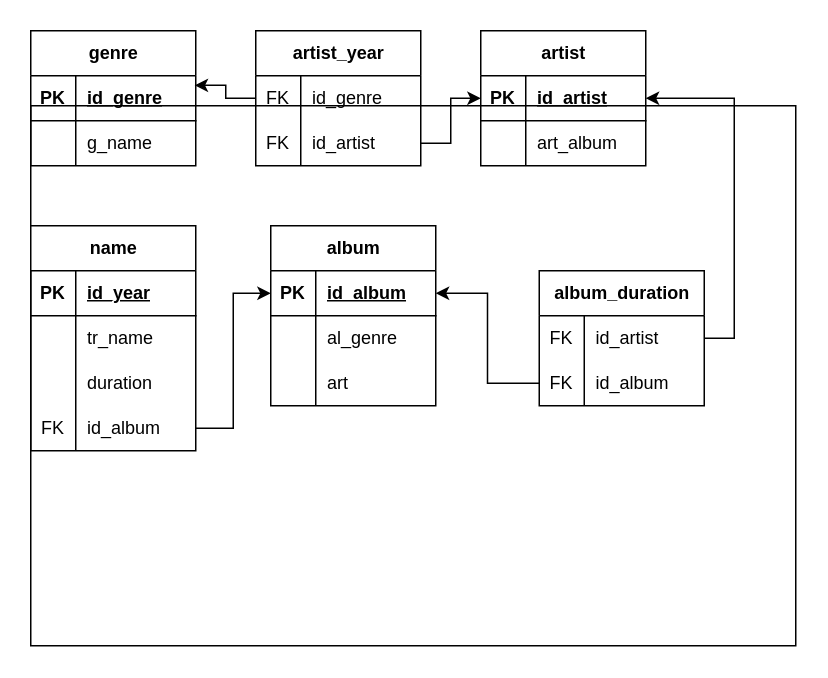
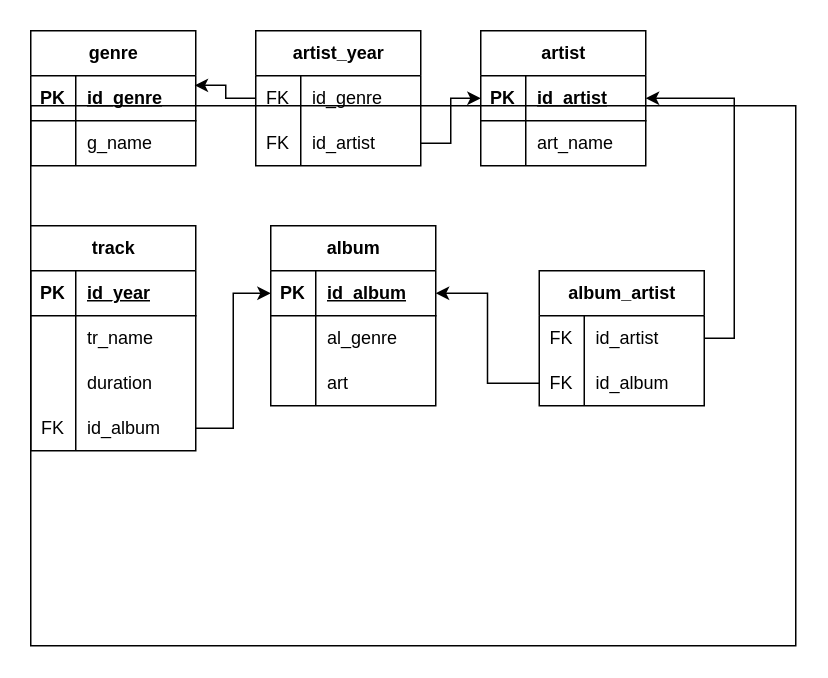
  <mxCell id="0" />
  <mxCell id="1" parent="0" />
  <mxCell id="2" value="" style="rounded=0;whiteSpace=wrap;html=1;" parent="1" vertex="1"><mxGeometry x="20" y="70" width="510" height="360" as="geometry" /></mxCell>
  <mxCell id="3" value="genre" style="shape=table;startSize=30;container=1;collapsible=1;childLayout=tableLayout;fixedRows=1;rowLines=0;fontStyle=1;align=center;resizeLast=1;html=1;" parent="1" vertex="1"><mxGeometry x="20" y="20" width="110" height="90" as="geometry" /></mxCell>
  <mxCell id="4" value="" style="shape=tableRow;horizontal=0;startSize=0;swimlaneHead=0;swimlaneBody=0;fillColor=none;collapsible=0;dropTarget=0;points=[[0,0.5],[1,0.5]];portConstraint=eastwest;top=0;left=0;right=0;bottom=1;" parent="3" vertex="1"><mxGeometry y="30" width="110" height="30" as="geometry" /></mxCell>
  <mxCell id="5" value="PK" style="shape=partialRectangle;connectable=0;fillColor=none;top=0;left=0;bottom=0;right=0;fontStyle=1;overflow=hidden;whiteSpace=wrap;html=1;" parent="4" vertex="1"><mxGeometry width="30" height="30" as="geometry"><mxRectangle width="30" height="30" as="alternateBounds" /></mxGeometry></mxCell>
  <mxCell id="6" value="id_genre" style="shape=partialRectangle;connectable=0;fillColor=none;top=0;left=0;bottom=0;right=0;align=left;spacingLeft=6;fontStyle=5;overflow=hidden;whiteSpace=wrap;html=1;" parent="4" vertex="1"><mxGeometry x="30" width="80" height="30" as="geometry"><mxRectangle width="80" height="30" as="alternateBounds" /></mxGeometry></mxCell>
  <mxCell id="7" value="" style="shape=tableRow;horizontal=0;startSize=0;swimlaneHead=0;swimlaneBody=0;fillColor=none;collapsible=0;dropTarget=0;points=[[0,0.5],[1,0.5]];portConstraint=eastwest;top=0;left=0;right=0;bottom=0;" parent="3" vertex="1"><mxGeometry y="60" width="110" height="30" as="geometry" /></mxCell>
  <mxCell id="8" value="" style="shape=partialRectangle;connectable=0;fillColor=none;top=0;left=0;bottom=0;right=0;editable=1;overflow=hidden;whiteSpace=wrap;html=1;" parent="7" vertex="1"><mxGeometry width="30" height="30" as="geometry"><mxRectangle width="30" height="30" as="alternateBounds" /></mxGeometry></mxCell>
  <mxCell id="9" value="g_name" style="shape=partialRectangle;connectable=0;fillColor=none;top=0;left=0;bottom=0;right=0;align=left;spacingLeft=6;overflow=hidden;whiteSpace=wrap;html=1;" parent="7" vertex="1"><mxGeometry x="30" width="80" height="30" as="geometry"><mxRectangle width="80" height="30" as="alternateBounds" /></mxGeometry></mxCell>
  <mxCell id="10" value="artist" style="shape=table;startSize=30;container=1;collapsible=1;childLayout=tableLayout;fixedRows=1;rowLines=0;fontStyle=1;align=center;resizeLast=1;html=1;" parent="1" vertex="1"><mxGeometry x="320" y="20" width="110" height="90" as="geometry" /></mxCell>
  <mxCell id="11" value="" style="shape=tableRow;horizontal=0;startSize=0;swimlaneHead=0;swimlaneBody=0;fillColor=none;collapsible=0;dropTarget=0;points=[[0,0.5],[1,0.5]];portConstraint=eastwest;top=0;left=0;right=0;bottom=1;" parent="10" vertex="1"><mxGeometry y="30" width="110" height="30" as="geometry" /></mxCell>
  <mxCell id="12" value="PK" style="shape=partialRectangle;connectable=0;fillColor=none;top=0;left=0;bottom=0;right=0;fontStyle=1;overflow=hidden;whiteSpace=wrap;html=1;" parent="11" vertex="1"><mxGeometry width="30" height="30" as="geometry"><mxRectangle width="30" height="30" as="alternateBounds" /></mxGeometry></mxCell>
  <mxCell id="13" value="id_artist" style="shape=partialRectangle;connectable=0;fillColor=none;top=0;left=0;bottom=0;right=0;align=left;spacingLeft=6;fontStyle=5;overflow=hidden;whiteSpace=wrap;html=1;" parent="11" vertex="1"><mxGeometry x="30" width="80" height="30" as="geometry"><mxRectangle width="80" height="30" as="alternateBounds" /></mxGeometry></mxCell>
  <mxCell id="14" value="" style="shape=tableRow;horizontal=0;startSize=0;swimlaneHead=0;swimlaneBody=0;fillColor=none;collapsible=0;dropTarget=0;points=[[0,0.5],[1,0.5]];portConstraint=eastwest;top=0;left=0;right=0;bottom=0;" parent="10" vertex="1"><mxGeometry y="60" width="110" height="30" as="geometry" /></mxCell>
  <mxCell id="15" value="" style="shape=partialRectangle;connectable=0;fillColor=none;top=0;left=0;bottom=0;right=0;editable=1;overflow=hidden;whiteSpace=wrap;html=1;" parent="14" vertex="1"><mxGeometry width="30" height="30" as="geometry"><mxRectangle width="30" height="30" as="alternateBounds" /></mxGeometry></mxCell>
- <mxCell id="16" value="art_album" style="shape=partialRectangle;connectable=0;fillColor=none;top=0;left=0;bottom=0;right=0;align=left;spacingLeft=6;overflow=hidden;whiteSpace=wrap;html=1;" parent="14" vertex="1"><mxGeometry x="30" width="80" height="30" as="geometry"><mxRectangle width="80" height="30" as="alternateBounds" /></mxGeometry></mxCell>
+ <mxCell id="16" value="art_name" style="shape=partialRectangle;connectable=0;fillColor=none;top=0;left=0;bottom=0;right=0;align=left;spacingLeft=6;overflow=hidden;whiteSpace=wrap;html=1;" parent="14" vertex="1"><mxGeometry x="30" width="80" height="30" as="geometry"><mxRectangle width="80" height="30" as="alternateBounds" /></mxGeometry></mxCell>
  <mxCell id="17" value="artist_year" style="shape=table;startSize=30;container=1;collapsible=1;childLayout=tableLayout;fixedRows=1;rowLines=0;fontStyle=1;align=center;resizeLast=1;html=1;" parent="1" vertex="1"><mxGeometry x="170" y="20" width="110" height="90" as="geometry"><mxRectangle x="170" y="20" width="100" height="30" as="alternateBounds" /></mxGeometry></mxCell>
  <mxCell id="18" value="" style="shape=tableRow;horizontal=0;startSize=0;swimlaneHead=0;swimlaneBody=0;fillColor=none;collapsible=0;dropTarget=0;points=[[0,0.5],[1,0.5]];portConstraint=eastwest;top=0;left=0;right=0;bottom=0;" parent="17" vertex="1"><mxGeometry y="30" width="110" height="30" as="geometry" /></mxCell>
  <mxCell id="19" value="FK" style="shape=partialRectangle;connectable=0;fillColor=none;top=0;left=0;bottom=0;right=0;editable=1;overflow=hidden;whiteSpace=wrap;html=1;" parent="18" vertex="1"><mxGeometry width="30" height="30" as="geometry"><mxRectangle width="30" height="30" as="alternateBounds" /></mxGeometry></mxCell>
  <mxCell id="20" value="id_genre" style="shape=partialRectangle;connectable=0;fillColor=none;top=0;left=0;bottom=0;right=0;align=left;spacingLeft=6;overflow=hidden;whiteSpace=wrap;html=1;" parent="18" vertex="1"><mxGeometry x="30" width="80" height="30" as="geometry"><mxRectangle width="80" height="30" as="alternateBounds" /></mxGeometry></mxCell>
  <mxCell id="21" style="shape=tableRow;horizontal=0;startSize=0;swimlaneHead=0;swimlaneBody=0;fillColor=none;collapsible=0;dropTarget=0;points=[[0,0.5],[1,0.5]];portConstraint=eastwest;top=0;left=0;right=0;bottom=0;" parent="17" vertex="1"><mxGeometry y="60" width="110" height="30" as="geometry" /></mxCell>
  <mxCell id="22" value="FK" style="shape=partialRectangle;connectable=0;fillColor=none;top=0;left=0;bottom=0;right=0;editable=1;overflow=hidden;whiteSpace=wrap;html=1;" parent="21" vertex="1"><mxGeometry width="30" height="30" as="geometry"><mxRectangle width="30" height="30" as="alternateBounds" /></mxGeometry></mxCell>
  <mxCell id="23" value="id_artist" style="shape=partialRectangle;connectable=0;fillColor=none;top=0;left=0;bottom=0;right=0;align=left;spacingLeft=6;overflow=hidden;whiteSpace=wrap;html=1;" parent="21" vertex="1"><mxGeometry x="30" width="80" height="30" as="geometry"><mxRectangle width="80" height="30" as="alternateBounds" /></mxGeometry></mxCell>
  <mxCell id="24" style="edgeStyle=orthogonalEdgeStyle;rounded=0;orthogonalLoop=1;jettySize=auto;html=1;exitX=1;exitY=0.5;exitDx=0;exitDy=0;" parent="1" source="21" target="11" edge="1"><mxGeometry relative="1" as="geometry" /></mxCell>
  <mxCell id="25" style="edgeStyle=orthogonalEdgeStyle;rounded=0;orthogonalLoop=1;jettySize=auto;html=1;exitX=0;exitY=0.5;exitDx=0;exitDy=0;entryX=0.993;entryY=0.213;entryDx=0;entryDy=0;entryPerimeter=0;" parent="1" source="18" target="4" edge="1"><mxGeometry relative="1" as="geometry" /></mxCell>
- <mxCell id="26" value="album_duration" style="shape=table;startSize=30;container=1;collapsible=1;childLayout=tableLayout;fixedRows=1;rowLines=0;fontStyle=1;align=center;resizeLast=1;html=1;" parent="1" vertex="1"><mxGeometry x="359" y="180" width="110" height="90" as="geometry"><mxRectangle x="170" y="20" width="100" height="30" as="alternateBounds" /></mxGeometry></mxCell>
+ <mxCell id="26" value="album_artist" style="shape=table;startSize=30;container=1;collapsible=1;childLayout=tableLayout;fixedRows=1;rowLines=0;fontStyle=1;align=center;resizeLast=1;html=1;" parent="1" vertex="1"><mxGeometry x="359" y="180" width="110" height="90" as="geometry"><mxRectangle x="170" y="20" width="100" height="30" as="alternateBounds" /></mxGeometry></mxCell>
  <mxCell id="27" value="" style="shape=tableRow;horizontal=0;startSize=0;swimlaneHead=0;swimlaneBody=0;fillColor=none;collapsible=0;dropTarget=0;points=[[0,0.5],[1,0.5]];portConstraint=eastwest;top=0;left=0;right=0;bottom=0;" parent="26" vertex="1"><mxGeometry y="30" width="110" height="30" as="geometry" /></mxCell>
  <mxCell id="28" value="FK" style="shape=partialRectangle;connectable=0;fillColor=none;top=0;left=0;bottom=0;right=0;editable=1;overflow=hidden;whiteSpace=wrap;html=1;" parent="27" vertex="1"><mxGeometry width="30" height="30" as="geometry"><mxRectangle width="30" height="30" as="alternateBounds" /></mxGeometry></mxCell>
  <mxCell id="29" value="id_artist" style="shape=partialRectangle;connectable=0;fillColor=none;top=0;left=0;bottom=0;right=0;align=left;spacingLeft=6;overflow=hidden;whiteSpace=wrap;html=1;" parent="27" vertex="1"><mxGeometry x="30" width="80" height="30" as="geometry"><mxRectangle width="80" height="30" as="alternateBounds" /></mxGeometry></mxCell>
  <mxCell id="30" style="shape=tableRow;horizontal=0;startSize=0;swimlaneHead=0;swimlaneBody=0;fillColor=none;collapsible=0;dropTarget=0;points=[[0,0.5],[1,0.5]];portConstraint=eastwest;top=0;left=0;right=0;bottom=0;" parent="26" vertex="1"><mxGeometry y="60" width="110" height="30" as="geometry" /></mxCell>
  <mxCell id="31" value="FK" style="shape=partialRectangle;connectable=0;fillColor=none;top=0;left=0;bottom=0;right=0;editable=1;overflow=hidden;whiteSpace=wrap;html=1;" parent="30" vertex="1"><mxGeometry width="30" height="30" as="geometry"><mxRectangle width="30" height="30" as="alternateBounds" /></mxGeometry></mxCell>
  <mxCell id="32" value="id_album" style="shape=partialRectangle;connectable=0;fillColor=none;top=0;left=0;bottom=0;right=0;align=left;spacingLeft=6;overflow=hidden;whiteSpace=wrap;html=1;" parent="30" vertex="1"><mxGeometry x="30" width="80" height="30" as="geometry"><mxRectangle width="80" height="30" as="alternateBounds" /></mxGeometry></mxCell>
  <mxCell id="33" value="album" style="shape=table;startSize=30;container=1;collapsible=1;childLayout=tableLayout;fixedRows=1;rowLines=0;fontStyle=1;align=center;resizeLast=1;html=1;" parent="1" vertex="1"><mxGeometry x="180" y="150" width="110" height="120" as="geometry" /></mxCell>
  <mxCell id="34" value="" style="shape=tableRow;horizontal=0;startSize=0;swimlaneHead=0;swimlaneBody=0;fillColor=none;collapsible=0;dropTarget=0;points=[[0,0.5],[1,0.5]];portConstraint=eastwest;top=0;left=0;right=0;bottom=1;" parent="33" vertex="1"><mxGeometry y="30" width="110" height="30" as="geometry" /></mxCell>
  <mxCell id="35" value="PK" style="shape=partialRectangle;connectable=0;fillColor=none;top=0;left=0;bottom=0;right=0;fontStyle=1;overflow=hidden;whiteSpace=wrap;html=1;" parent="34" vertex="1"><mxGeometry width="30" height="30" as="geometry"><mxRectangle width="30" height="30" as="alternateBounds" /></mxGeometry></mxCell>
  <mxCell id="36" value="id_album" style="shape=partialRectangle;connectable=0;fillColor=none;top=0;left=0;bottom=0;right=0;align=left;spacingLeft=6;fontStyle=5;overflow=hidden;whiteSpace=wrap;html=1;" parent="34" vertex="1"><mxGeometry x="30" width="80" height="30" as="geometry"><mxRectangle width="80" height="30" as="alternateBounds" /></mxGeometry></mxCell>
  <mxCell id="37" value="" style="shape=tableRow;horizontal=0;startSize=0;swimlaneHead=0;swimlaneBody=0;fillColor=none;collapsible=0;dropTarget=0;points=[[0,0.5],[1,0.5]];portConstraint=eastwest;top=0;left=0;right=0;bottom=0;" parent="33" vertex="1"><mxGeometry y="60" width="110" height="30" as="geometry" /></mxCell>
  <mxCell id="38" value="" style="shape=partialRectangle;connectable=0;fillColor=none;top=0;left=0;bottom=0;right=0;editable=1;overflow=hidden;whiteSpace=wrap;html=1;" parent="37" vertex="1"><mxGeometry width="30" height="30" as="geometry"><mxRectangle width="30" height="30" as="alternateBounds" /></mxGeometry></mxCell>
  <mxCell id="39" value="al_genre" style="shape=partialRectangle;connectable=0;fillColor=none;top=0;left=0;bottom=0;right=0;align=left;spacingLeft=6;overflow=hidden;whiteSpace=wrap;html=1;" parent="37" vertex="1"><mxGeometry x="30" width="80" height="30" as="geometry"><mxRectangle width="80" height="30" as="alternateBounds" /></mxGeometry></mxCell>
  <mxCell id="40" style="shape=tableRow;horizontal=0;startSize=0;swimlaneHead=0;swimlaneBody=0;fillColor=none;collapsible=0;dropTarget=0;points=[[0,0.5],[1,0.5]];portConstraint=eastwest;top=0;left=0;right=0;bottom=0;" parent="33" vertex="1"><mxGeometry y="90" width="110" height="30" as="geometry" /></mxCell>
  <mxCell id="41" style="shape=partialRectangle;connectable=0;fillColor=none;top=0;left=0;bottom=0;right=0;editable=1;overflow=hidden;whiteSpace=wrap;html=1;" parent="40" vertex="1"><mxGeometry width="30" height="30" as="geometry"><mxRectangle width="30" height="30" as="alternateBounds" /></mxGeometry></mxCell>
  <mxCell id="42" value="art" style="shape=partialRectangle;connectable=0;fillColor=none;top=0;left=0;bottom=0;right=0;align=left;spacingLeft=6;overflow=hidden;whiteSpace=wrap;html=1;" parent="40" vertex="1"><mxGeometry x="30" width="80" height="30" as="geometry"><mxRectangle width="80" height="30" as="alternateBounds" /></mxGeometry></mxCell>
  <mxCell id="43" style="edgeStyle=orthogonalEdgeStyle;rounded=0;orthogonalLoop=1;jettySize=auto;html=1;exitX=0;exitY=0.5;exitDx=0;exitDy=0;entryX=1;entryY=0.5;entryDx=0;entryDy=0;" parent="1" source="30" target="34" edge="1"><mxGeometry relative="1" as="geometry" /></mxCell>
- <mxCell id="44" value="name" style="shape=table;startSize=30;container=1;collapsible=1;childLayout=tableLayout;fixedRows=1;rowLines=0;fontStyle=1;align=center;resizeLast=1;html=1;" parent="1" vertex="1"><mxGeometry x="20" y="150" width="110" height="150" as="geometry" /></mxCell>
+ <mxCell id="44" value="track" style="shape=table;startSize=30;container=1;collapsible=1;childLayout=tableLayout;fixedRows=1;rowLines=0;fontStyle=1;align=center;resizeLast=1;html=1;" parent="1" vertex="1"><mxGeometry x="20" y="150" width="110" height="150" as="geometry" /></mxCell>
  <mxCell id="45" value="" style="shape=tableRow;horizontal=0;startSize=0;swimlaneHead=0;swimlaneBody=0;fillColor=none;collapsible=0;dropTarget=0;points=[[0,0.5],[1,0.5]];portConstraint=eastwest;top=0;left=0;right=0;bottom=1;" parent="44" vertex="1"><mxGeometry y="30" width="110" height="30" as="geometry" /></mxCell>
  <mxCell id="46" value="PK" style="shape=partialRectangle;connectable=0;fillColor=none;top=0;left=0;bottom=0;right=0;fontStyle=1;overflow=hidden;whiteSpace=wrap;html=1;" parent="45" vertex="1"><mxGeometry width="30" height="30" as="geometry"><mxRectangle width="30" height="30" as="alternateBounds" /></mxGeometry></mxCell>
  <mxCell id="47" value="id_year" style="shape=partialRectangle;connectable=0;fillColor=none;top=0;left=0;bottom=0;right=0;align=left;spacingLeft=6;fontStyle=5;overflow=hidden;whiteSpace=wrap;html=1;" parent="45" vertex="1"><mxGeometry x="30" width="80" height="30" as="geometry"><mxRectangle width="80" height="30" as="alternateBounds" /></mxGeometry></mxCell>
  <mxCell id="48" value="" style="shape=tableRow;horizontal=0;startSize=0;swimlaneHead=0;swimlaneBody=0;fillColor=none;collapsible=0;dropTarget=0;points=[[0,0.5],[1,0.5]];portConstraint=eastwest;top=0;left=0;right=0;bottom=0;" parent="44" vertex="1"><mxGeometry y="60" width="110" height="30" as="geometry" /></mxCell>
  <mxCell id="49" value="" style="shape=partialRectangle;connectable=0;fillColor=none;top=0;left=0;bottom=0;right=0;editable=1;overflow=hidden;whiteSpace=wrap;html=1;" parent="48" vertex="1"><mxGeometry width="30" height="30" as="geometry"><mxRectangle width="30" height="30" as="alternateBounds" /></mxGeometry></mxCell>
  <mxCell id="50" value="tr_name" style="shape=partialRectangle;connectable=0;fillColor=none;top=0;left=0;bottom=0;right=0;align=left;spacingLeft=6;overflow=hidden;whiteSpace=wrap;html=1;" parent="48" vertex="1"><mxGeometry x="30" width="80" height="30" as="geometry"><mxRectangle width="80" height="30" as="alternateBounds" /></mxGeometry></mxCell>
  <mxCell id="51" style="shape=tableRow;horizontal=0;startSize=0;swimlaneHead=0;swimlaneBody=0;fillColor=none;collapsible=0;dropTarget=0;points=[[0,0.5],[1,0.5]];portConstraint=eastwest;top=0;left=0;right=0;bottom=0;" parent="44" vertex="1"><mxGeometry y="90" width="110" height="30" as="geometry" /></mxCell>
  <mxCell id="52" style="shape=partialRectangle;connectable=0;fillColor=none;top=0;left=0;bottom=0;right=0;editable=1;overflow=hidden;whiteSpace=wrap;html=1;" parent="51" vertex="1"><mxGeometry width="30" height="30" as="geometry"><mxRectangle width="30" height="30" as="alternateBounds" /></mxGeometry></mxCell>
  <mxCell id="53" value="duration" style="shape=partialRectangle;connectable=0;fillColor=none;top=0;left=0;bottom=0;right=0;align=left;spacingLeft=6;overflow=hidden;whiteSpace=wrap;html=1;" parent="51" vertex="1"><mxGeometry x="30" width="80" height="30" as="geometry"><mxRectangle width="80" height="30" as="alternateBounds" /></mxGeometry></mxCell>
  <mxCell id="54" style="shape=tableRow;horizontal=0;startSize=0;swimlaneHead=0;swimlaneBody=0;fillColor=none;collapsible=0;dropTarget=0;points=[[0,0.5],[1,0.5]];portConstraint=eastwest;top=0;left=0;right=0;bottom=0;" parent="44" vertex="1"><mxGeometry y="120" width="110" height="30" as="geometry" /></mxCell>
  <mxCell id="55" value="FK" style="shape=partialRectangle;connectable=0;fillColor=none;top=0;left=0;bottom=0;right=0;editable=1;overflow=hidden;whiteSpace=wrap;html=1;" parent="54" vertex="1"><mxGeometry width="30" height="30" as="geometry"><mxRectangle width="30" height="30" as="alternateBounds" /></mxGeometry></mxCell>
  <mxCell id="56" value="id_album" style="shape=partialRectangle;connectable=0;fillColor=none;top=0;left=0;bottom=0;right=0;align=left;spacingLeft=6;overflow=hidden;whiteSpace=wrap;html=1;" parent="54" vertex="1"><mxGeometry x="30" width="80" height="30" as="geometry"><mxRectangle width="80" height="30" as="alternateBounds" /></mxGeometry></mxCell>
  <mxCell id="57" style="edgeStyle=orthogonalEdgeStyle;rounded=0;orthogonalLoop=1;jettySize=auto;html=1;exitX=1;exitY=0.5;exitDx=0;exitDy=0;entryX=0;entryY=0.5;entryDx=0;entryDy=0;" parent="1" source="54" target="34" edge="1"><mxGeometry relative="1" as="geometry" /></mxCell>
  <mxCell id="58" style="edgeStyle=orthogonalEdgeStyle;rounded=0;orthogonalLoop=1;jettySize=auto;html=1;exitX=1;exitY=0.5;exitDx=0;exitDy=0;entryX=1;entryY=0.5;entryDx=0;entryDy=0;" parent="1" source="27" target="11" edge="1"><mxGeometry relative="1" as="geometry" /></mxCell>
